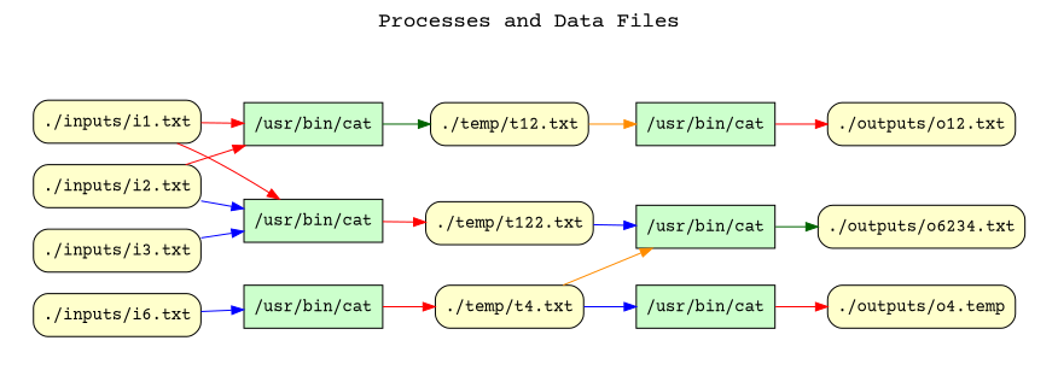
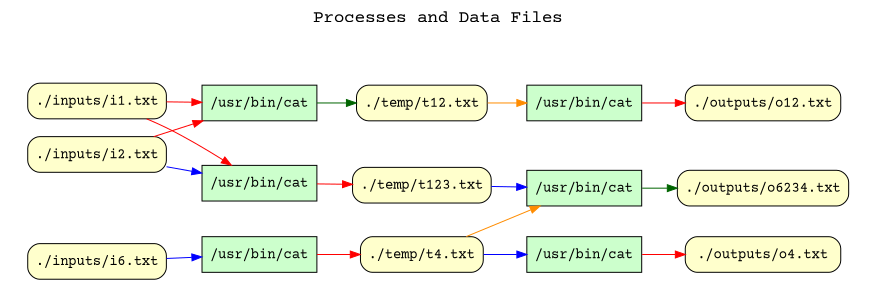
  digraph {
    fontname="Courier Prime"
    fontsize=18
    label="Processes and Data Files"
    labelloc=t
    rankdir=LR
    node [fillcolor="#FFFFCC" fontname="Courier Prime" peripheries=1 shape=box style="rounded,filled"]
    edge [color=red fontname="Courier Prime"]
    n1 [fillcolor="#CCFFCC" label="/usr/bin/cat" style=filled]
-   n2 [label="./outputs/o4.temp"]
+   n2 [label="./outputs/o4.txt"]
    n3 [fillcolor="#CCFFCC" label="/usr/bin/cat" style=filled]
    n4 [label="./outputs/o6234.txt"]
    n5 [fillcolor="#CCFFCC" label="/usr/bin/cat" style=filled]
    n6 [label="./outputs/o12.txt"]
    n7 [fillcolor="#CCFFCC" label="/usr/bin/cat" style=filled]
    n8 [label="./temp/t4.txt"]
    n9 [fillcolor="#CCFFCC" label="/usr/bin/cat" style=filled]
-   n10 [label="./temp/t122.txt"]
+   n10 [label="./temp/t123.txt"]
    n11 [fillcolor="#CCFFCC" label="/usr/bin/cat" style=filled]
    n12 [label="./temp/t12.txt"]
    n13 [label="./inputs/i1.txt"]
    n14 [label="./inputs/i2.txt"]
-   n15 [label="./inputs/i3.txt"]
    n16 [label="./inputs/i6.txt"]
    subgraph cluster_1 {
      color=white
      label=""
      penwidth=0
      subgraph cluster_2 {
        color=white
        label=""
        penwidth=0
        n1
        n2
        n3
        n4
        n5
        n6
        n7
        n8
        n9
        n10
        n11
        n12
        n13
        n14
-       n15
        n16
      }
    }
    n1 -> n2
    n3 -> n4 [color=darkgreen]
    n5 -> n6
    n7 -> n8
    n8 -> n1 [color=blue]
    n8 -> n3 [color=darkorange]
    n9 -> n10
    n10 -> n3 [color=blue]
    n11 -> n12 [color=darkgreen]
    n12 -> n5 [color=darkorange]
    n13 -> n9
    n13 -> n11
    n14 -> n9 [color=blue]
    n14 -> n11
-   n15 -> n9 [color=blue]
    n16 -> n7 [color=blue]
  }
